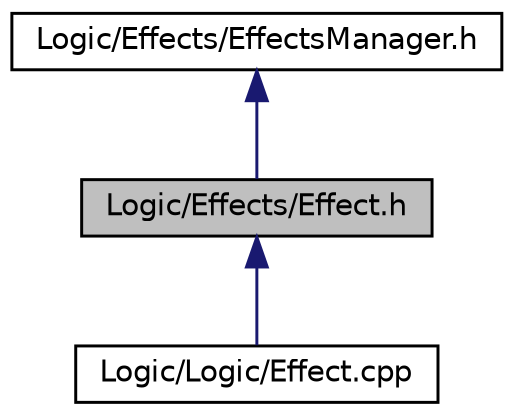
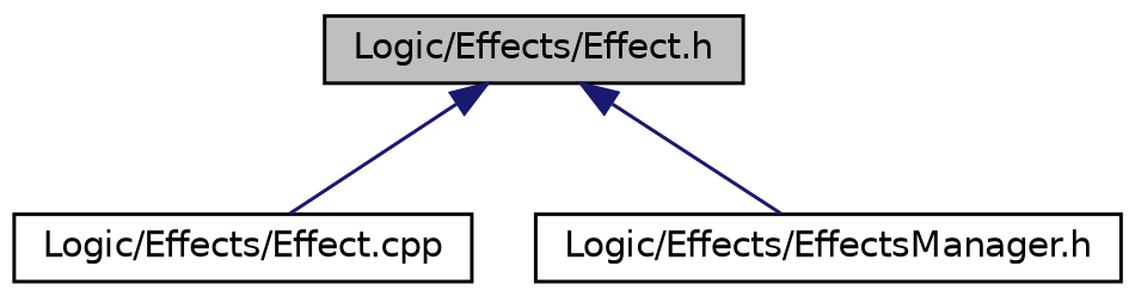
  digraph {
    fontname="DejaVu Sans"
    node [color=black fillcolor=white fontname="DejaVu Sans" fontsize=10 shape=record style=filled]
    edge [color=midnightblue dir=back fontname="DejaVu Sans" fontsize=10 labelfontname=Helvetica labelfontsize=10 style=solid]
    n1 [fillcolor=grey75 fontcolor=black height=0.2 label="Logic/Effects/Effect.h" width=0.4]
-   n2 [height=0.2 label="Logic/Logic/Effect.cpp" width=0.4]
+   n2 [height=0.2 label="Logic/Effects/Effect.cpp" width=0.4]
    n3 [height=0.2 label="Logic/Effects/EffectsManager.h" width=0.4]
    n1 -> n2
-   n3 -> n1
+   n1 -> n3
  }
